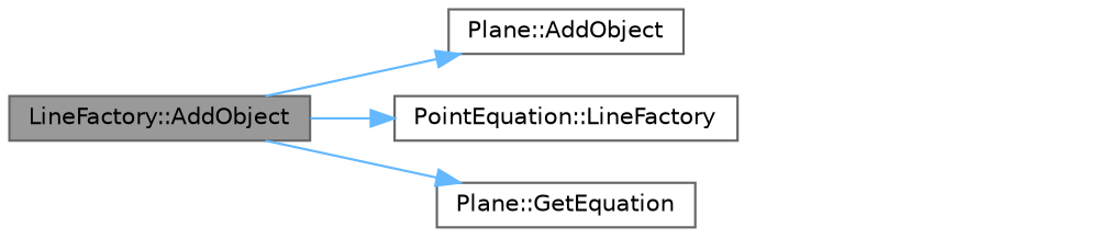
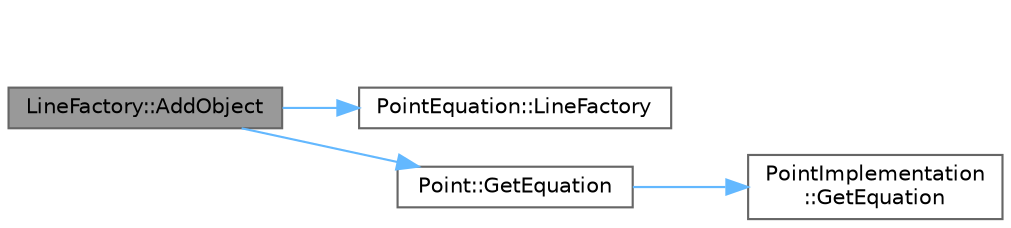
  digraph {
    rankdir=LR
    node [color=grey40 fillcolor=white fontname=Helvetica fontsize=10 shape=box style=filled]
    edge [color=steelblue1 fontname=Helvetica fontsize=10 labelfontname=Helvetica labelfontsize=10 style=solid]
    n1 [color=gray40 fillcolor=grey60 fontcolor=black height=0.2 label="LineFactory::AddObject" width=0.4]
-   n2 [height=0.2 label="Plane::AddObject" width=0.4]
    n3 [height=0.2 label="PointEquation::LineFactory" width=0.4]
-   n4 [height=0.2 label="Plane::GetEquation" width=0.4]
-   n1 -> n2
+   n4 [height=0.2 label="Point::GetEquation" width=0.4]
+   n5 [height=0.2 label="PointImplementation\l::GetEquation" width=0.4]
    n1 -> n3
    n1 -> n4
+   n4 -> n5
  }
